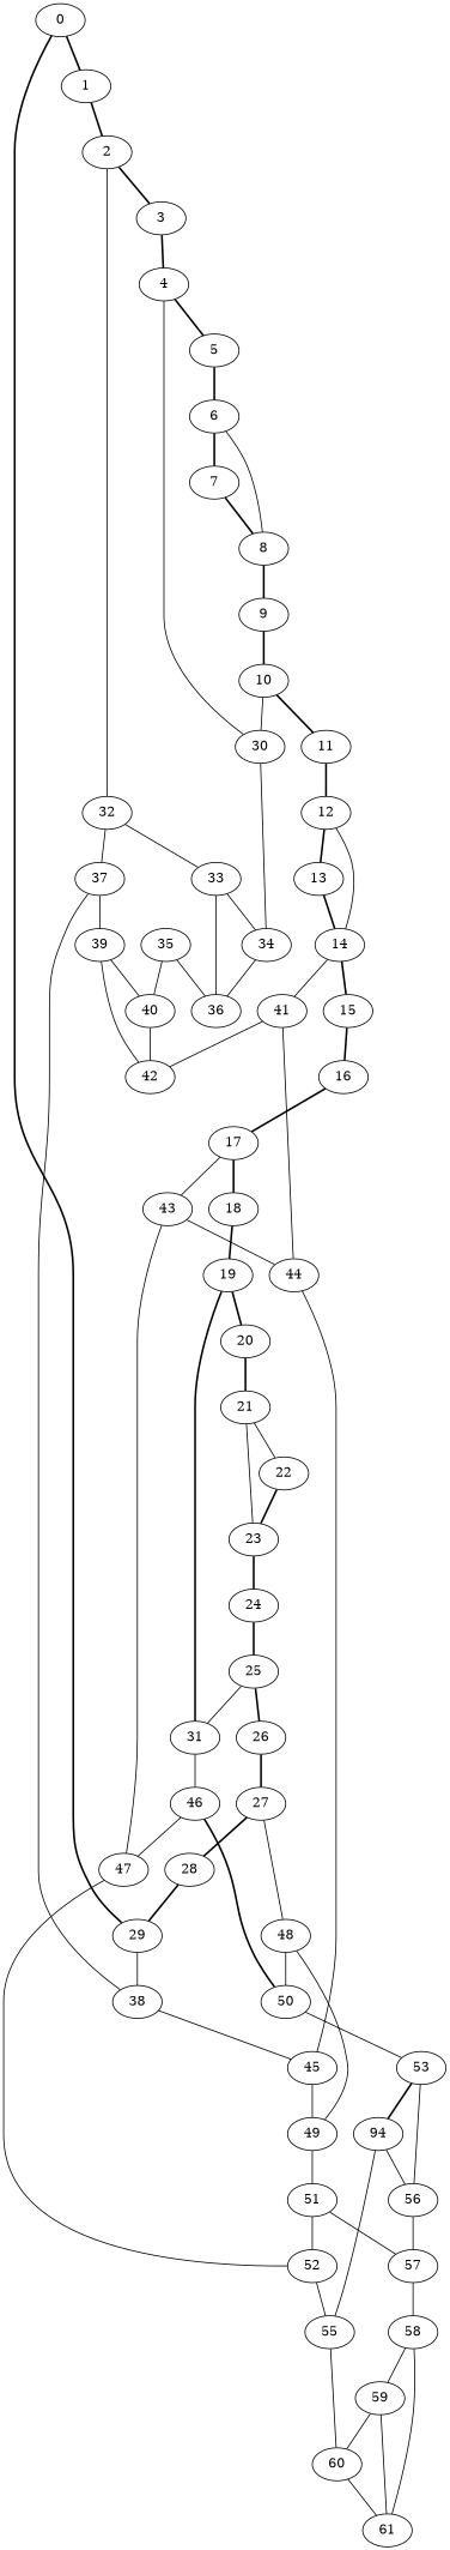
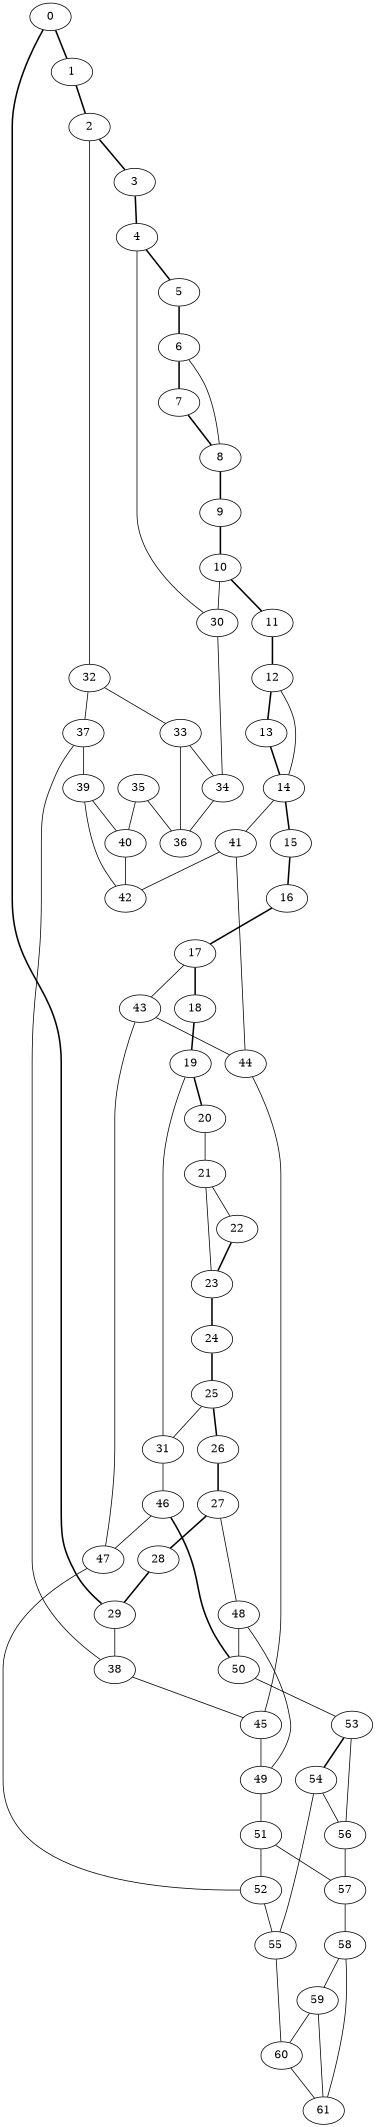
  graph {
    0
    1
    29
    2
    38
    3
    32
    45
    4
    33
    37
    5
    30
    34
    36
    39
    6
    7
    8
    9
    10
    11
    12
    13
    14
    35
    40
    15
    41
    42
    16
    44
    17
    18
    43
    19
    47
    20
    31
    52
    21
    46
    22
    23
    50
    24
    25
    26
    27
    28
    48
    49
    51
    53
    55
    57
-   54 [label=94]
+   54
    56
    60
    58
    61
    59
    0 -- 1 [style=bold]
    0 -- 29 [style=bold]
    1 -- 2 [style=bold]
    29 -- 38
    2 -- 3 [style=bold]
    2 -- 32
    38 -- 45
    3 -- 4 [style=bold]
    32 -- 33
    32 -- 37
    45 -- 49
    4 -- 5 [style=bold]
    4 -- 30
    33 -- 34
    33 -- 36
    37 -- 38
    37 -- 39
    5 -- 6 [style=bold]
    30 -- 34
    34 -- 36
    39 -- 40
    39 -- 42
    6 -- 7 [style=bold]
    6 -- 8
    7 -- 8 [style=bold]
    8 -- 9 [style=bold]
    9 -- 10 [style=bold]
    10 -- 30
    10 -- 11 [style=bold]
    11 -- 12 [style=bold]
    12 -- 13 [style=bold]
    12 -- 14
    13 -- 14 [style=bold]
    14 -- 15 [style=bold]
    14 -- 41
    35 -- 36
    35 -- 40
    40 -- 42
    15 -- 16 [style=bold]
    41 -- 42
    41 -- 44
    16 -- 17 [style=bold]
    44 -- 45
    17 -- 18 [style=bold]
    17 -- 43
    18 -- 19 [style=bold]
    43 -- 44
    43 -- 47
    19 -- 20 [style=bold]
-   19 -- 31 [style=bold]
+   19 -- 31
    47 -- 52
-   20 -- 21 [style=bold]
+   20 -- 21 [style=solid]
    31 -- 46
    52 -- 55
    21 -- 22 [style=solid]
    21 -- 23
    46 -- 47
    46 -- 50 [style=bold]
    22 -- 23 [style=bold]
    23 -- 24 [style=bold]
    50 -- 53
    24 -- 25 [style=bold]
    25 -- 31
    25 -- 26 [style=bold]
    26 -- 27 [style=bold]
    27 -- 28 [style=bold]
    27 -- 48
    28 -- 29 [style=bold]
    48 -- 50
    48 -- 49
    49 -- 51
    51 -- 52
    51 -- 57
    53 -- 54 [style=bold]
    53 -- 56
    55 -- 60
    57 -- 58
    54 -- 55
    54 -- 56
    56 -- 57
    60 -- 61
    58 -- 61
    58 -- 59
    59 -- 60
    59 -- 61
  }
